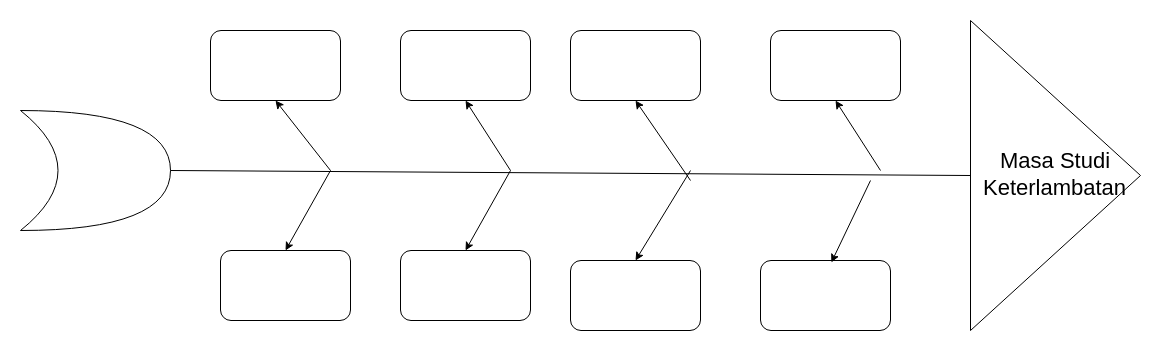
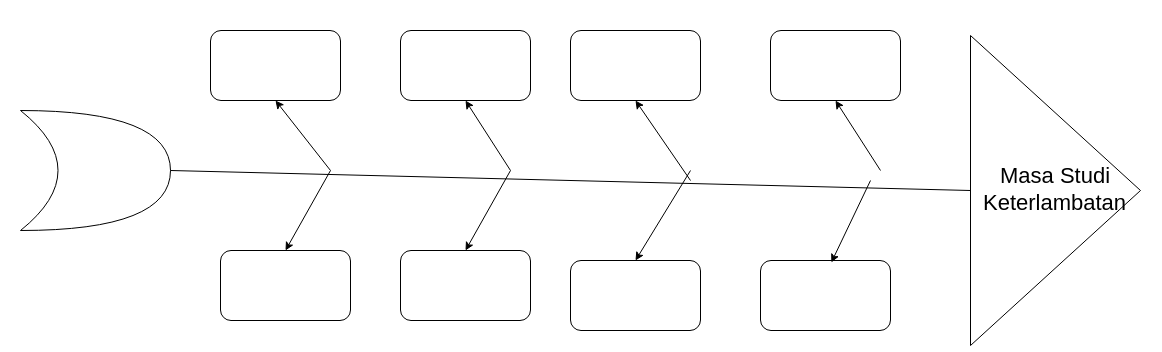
  <mxCell id="0" />
  <mxCell id="1" parent="0" />
  <mxCell id="2" value="" style="rounded=1;whiteSpace=wrap;html=1;" vertex="1" parent="1"><mxGeometry x="210" y="30" width="130" height="70" as="geometry" /></mxCell>
  <mxCell id="3" value="" style="rounded=1;whiteSpace=wrap;html=1;" vertex="1" parent="1"><mxGeometry x="400" y="250" width="130" height="70" as="geometry" /></mxCell>
  <mxCell id="4" value="" style="rounded=1;whiteSpace=wrap;html=1;" vertex="1" parent="1"><mxGeometry x="220" y="250" width="130" height="70" as="geometry" /></mxCell>
  <mxCell id="5" value="" style="rounded=1;whiteSpace=wrap;html=1;" vertex="1" parent="1"><mxGeometry x="770" y="30" width="130" height="70" as="geometry" /></mxCell>
  <mxCell id="6" value="" style="rounded=1;whiteSpace=wrap;html=1;" vertex="1" parent="1"><mxGeometry x="570" y="30" width="130" height="70" as="geometry" /></mxCell>
  <mxCell id="7" value="" style="rounded=1;whiteSpace=wrap;html=1;" vertex="1" parent="1"><mxGeometry x="400" y="30" width="130" height="70" as="geometry" /></mxCell>
  <mxCell id="8" value="" style="rounded=1;whiteSpace=wrap;html=1;" vertex="1" parent="1"><mxGeometry x="760" y="260" width="130" height="70" as="geometry" /></mxCell>
  <mxCell id="9" value="" style="rounded=1;whiteSpace=wrap;html=1;" vertex="1" parent="1"><mxGeometry x="570" y="260" width="130" height="70" as="geometry" /></mxCell>
- <mxCell id="10" value="&lt;font style=&quot;font-size: 22px;&quot;&gt;&lt;font style=&quot;font-size: 22px;&quot;&gt;Keterlambatan &lt;/font&gt;&lt;font style=&quot;font-size: 22px;&quot;&gt;Masa Studi&lt;/font&gt;&lt;/font&gt;" style="triangle;whiteSpace=wrap;html=1;horizontal=0;textDirection=vertical-lr;" vertex="1" parent="1"><mxGeometry x="970" y="20" width="170" height="310" as="geometry" /></mxCell>
+ <mxCell id="10" value="&lt;font style=&quot;font-size: 22px;&quot;&gt;&lt;font style=&quot;font-size: 22px;&quot;&gt;Keterlambatan &lt;/font&gt;&lt;font style=&quot;font-size: 22px;&quot;&gt;Masa Studi&lt;/font&gt;&lt;/font&gt;" style="triangle;whiteSpace=wrap;html=1;horizontal=0;textDirection=vertical-lr;" vertex="1" parent="1"><mxGeometry x="970" y="35" width="170" height="310" as="geometry" /></mxCell>
  <mxCell id="11" value="" style="shape=xor;whiteSpace=wrap;html=1;" vertex="1" parent="1"><mxGeometry x="20" y="110" width="150" height="120" as="geometry" /></mxCell>
  <mxCell id="12" value="" style="endArrow=none;html=1;rounded=0;exitX=1;exitY=0.5;exitDx=0;exitDy=0;exitPerimeter=0;entryX=0;entryY=0.5;entryDx=0;entryDy=0;" edge="1" parent="1" source="11" target="10"><mxGeometry width="50" height="50" relative="1" as="geometry"><mxPoint x="320" y="120" as="sourcePoint" /><mxPoint x="370" y="70" as="targetPoint" /></mxGeometry></mxCell>
  <mxCell id="13" value="" style="endArrow=classic;html=1;rounded=0;entryX=0.5;entryY=1;entryDx=0;entryDy=0;" edge="1" parent="1" target="2"><mxGeometry width="50" height="50" relative="1" as="geometry"><mxPoint x="330" y="170" as="sourcePoint" /><mxPoint x="600" y="70" as="targetPoint" /></mxGeometry></mxCell>
  <mxCell id="14" value="" style="endArrow=classic;html=1;rounded=0;entryX=0.5;entryY=0;entryDx=0;entryDy=0;" edge="1" parent="1" target="4"><mxGeometry width="50" height="50" relative="1" as="geometry"><mxPoint x="330" y="170" as="sourcePoint" /><mxPoint x="285" y="110" as="targetPoint" /></mxGeometry></mxCell>
  <mxCell id="15" value="" style="endArrow=classic;html=1;rounded=0;entryX=0.5;entryY=0;entryDx=0;entryDy=0;" edge="1" parent="1" target="3"><mxGeometry width="50" height="50" relative="1" as="geometry"><mxPoint x="510" y="170" as="sourcePoint" /><mxPoint x="295" y="260" as="targetPoint" /></mxGeometry></mxCell>
  <mxCell id="16" value="" style="endArrow=classic;html=1;rounded=0;entryX=0.5;entryY=1;entryDx=0;entryDy=0;" edge="1" parent="1" target="7"><mxGeometry width="50" height="50" relative="1" as="geometry"><mxPoint x="510" y="170" as="sourcePoint" /><mxPoint x="475" y="260" as="targetPoint" /></mxGeometry></mxCell>
  <mxCell id="17" value="" style="endArrow=classic;html=1;rounded=0;entryX=0.5;entryY=0;entryDx=0;entryDy=0;" edge="1" parent="1" target="9"><mxGeometry width="50" height="50" relative="1" as="geometry"><mxPoint x="690" y="170" as="sourcePoint" /><mxPoint x="475" y="260" as="targetPoint" /></mxGeometry></mxCell>
  <mxCell id="18" value="" style="endArrow=classic;html=1;rounded=0;entryX=0.5;entryY=1;entryDx=0;entryDy=0;" edge="1" parent="1" target="6"><mxGeometry width="50" height="50" relative="1" as="geometry"><mxPoint x="690" y="180" as="sourcePoint" /><mxPoint x="475" y="110" as="targetPoint" /></mxGeometry></mxCell>
  <mxCell id="19" value="" style="endArrow=classic;html=1;rounded=0;entryX=0.5;entryY=1;entryDx=0;entryDy=0;" edge="1" parent="1" target="5"><mxGeometry width="50" height="50" relative="1" as="geometry"><mxPoint x="880" y="170" as="sourcePoint" /><mxPoint x="645" y="110" as="targetPoint" /></mxGeometry></mxCell>
  <mxCell id="20" value="" style="endArrow=classic;html=1;rounded=0;entryX=0.545;entryY=0.028;entryDx=0;entryDy=0;entryPerimeter=0;" edge="1" parent="1" target="8"><mxGeometry width="50" height="50" relative="1" as="geometry"><mxPoint x="870" y="180" as="sourcePoint" /><mxPoint x="645" y="270" as="targetPoint" /></mxGeometry></mxCell>
